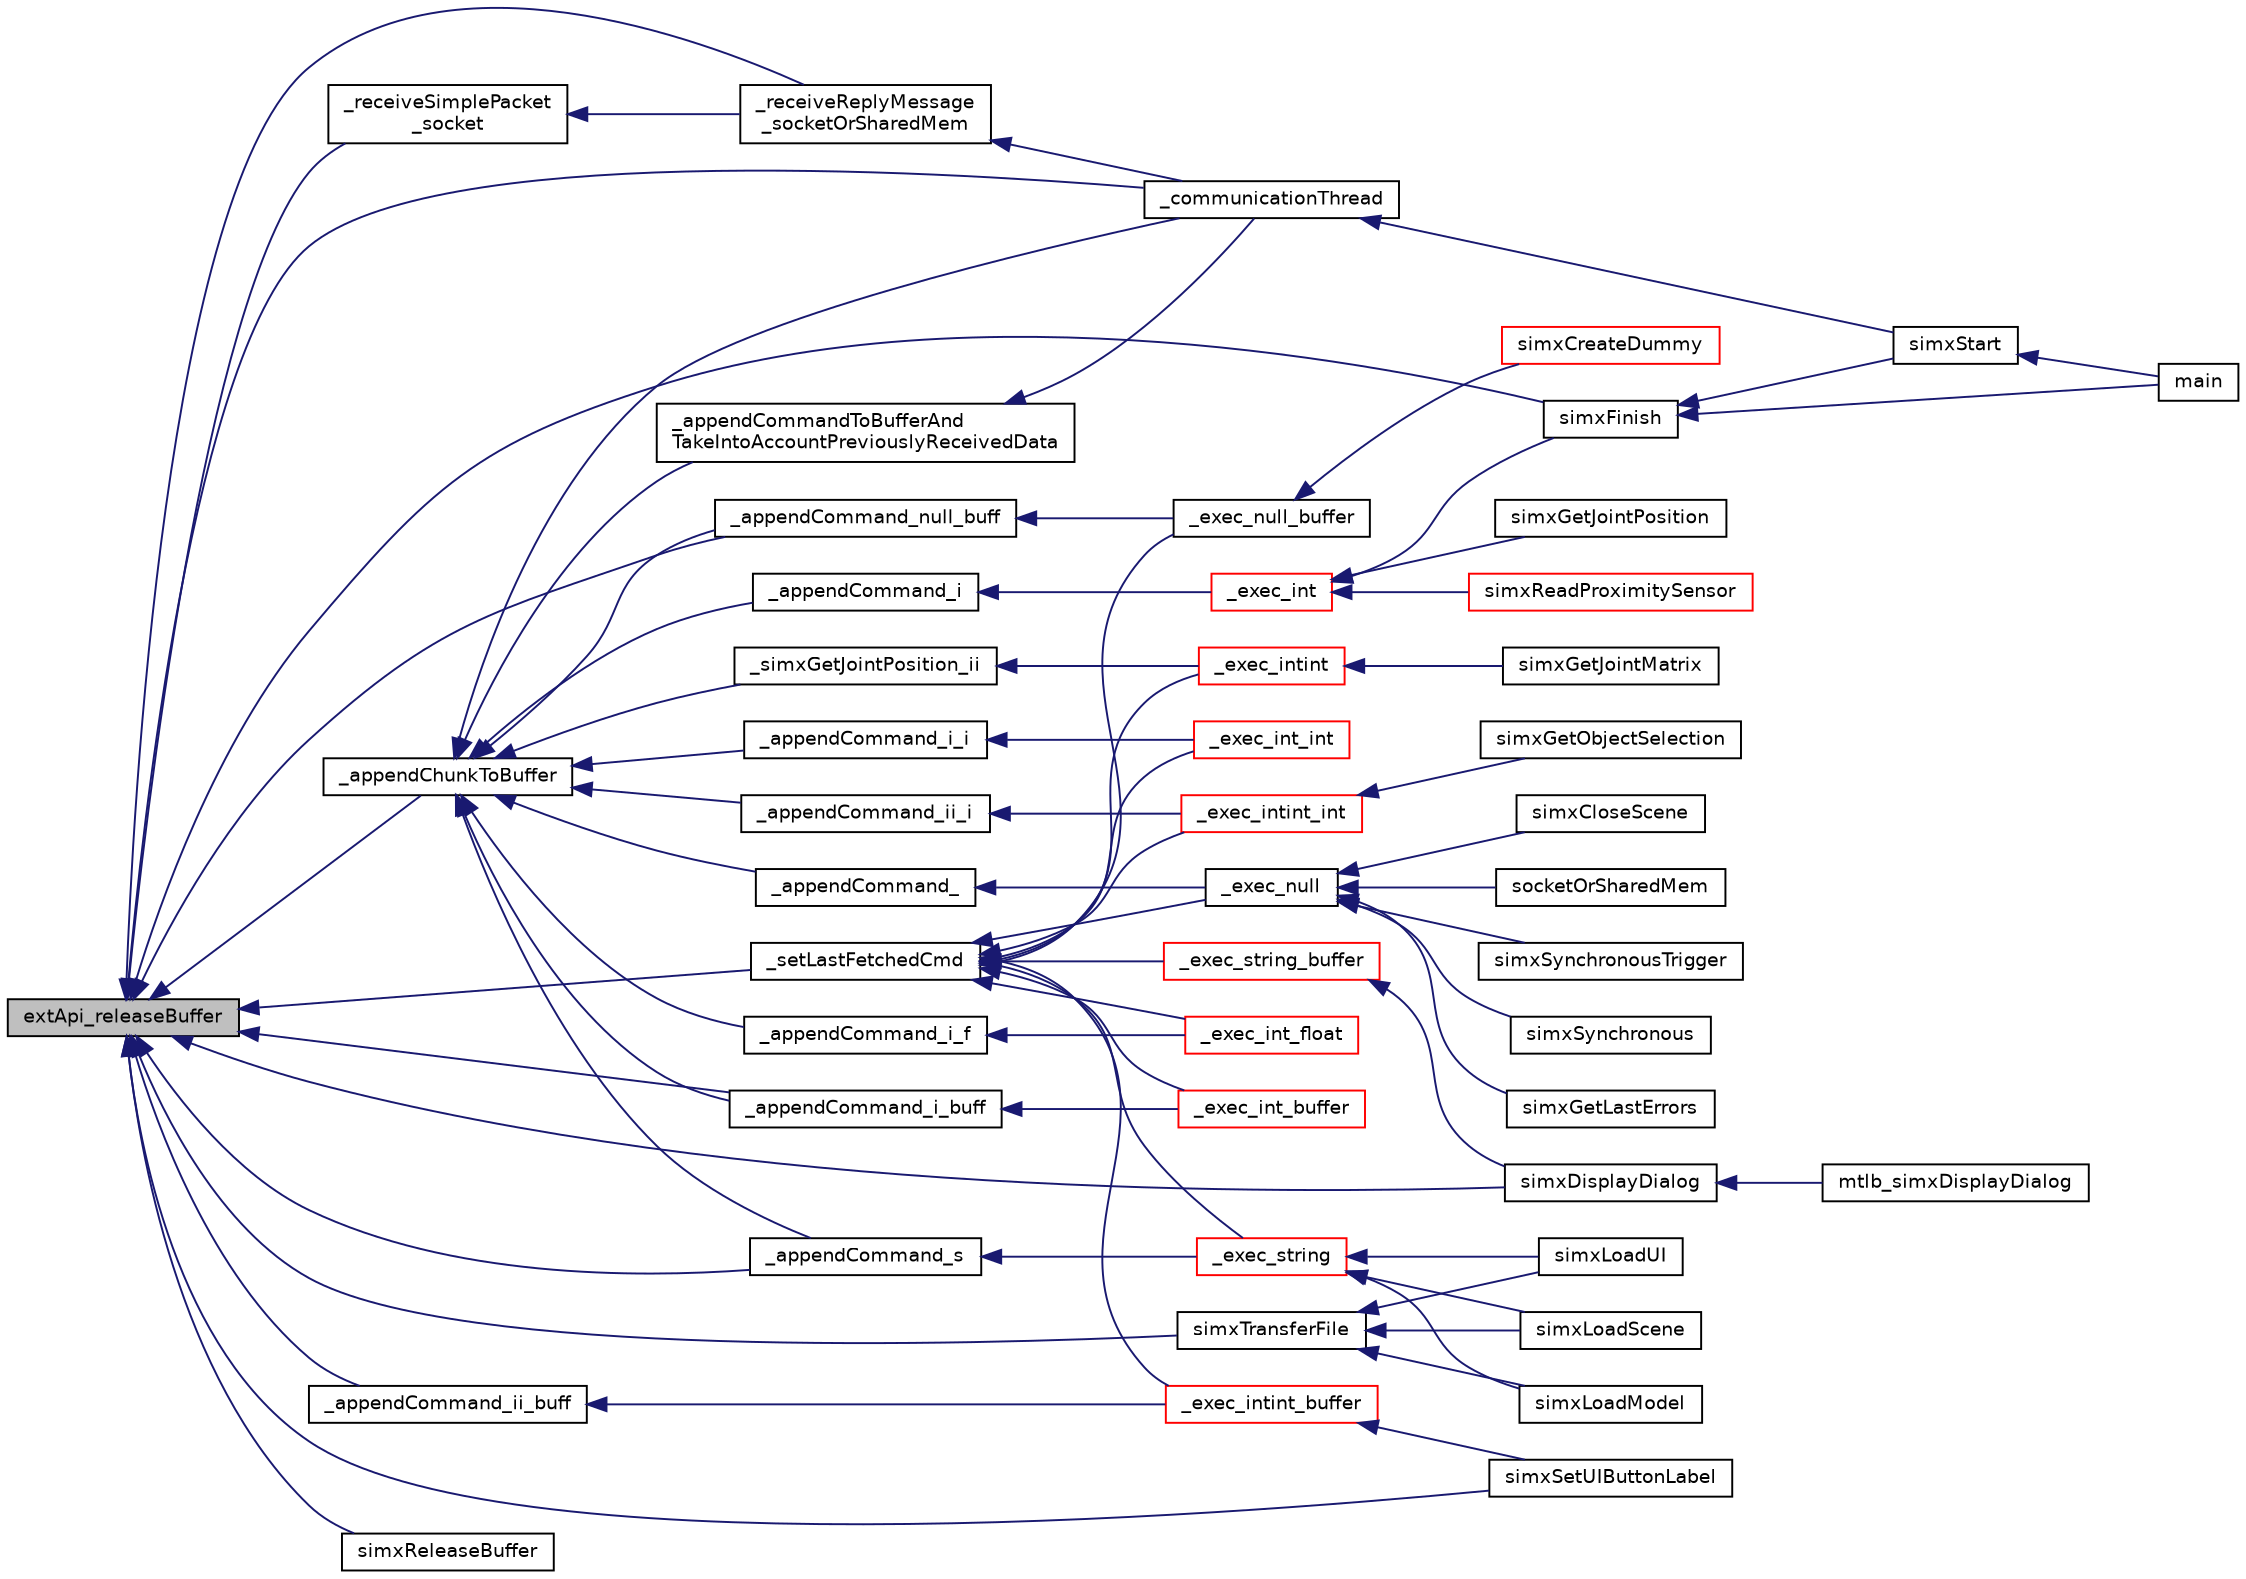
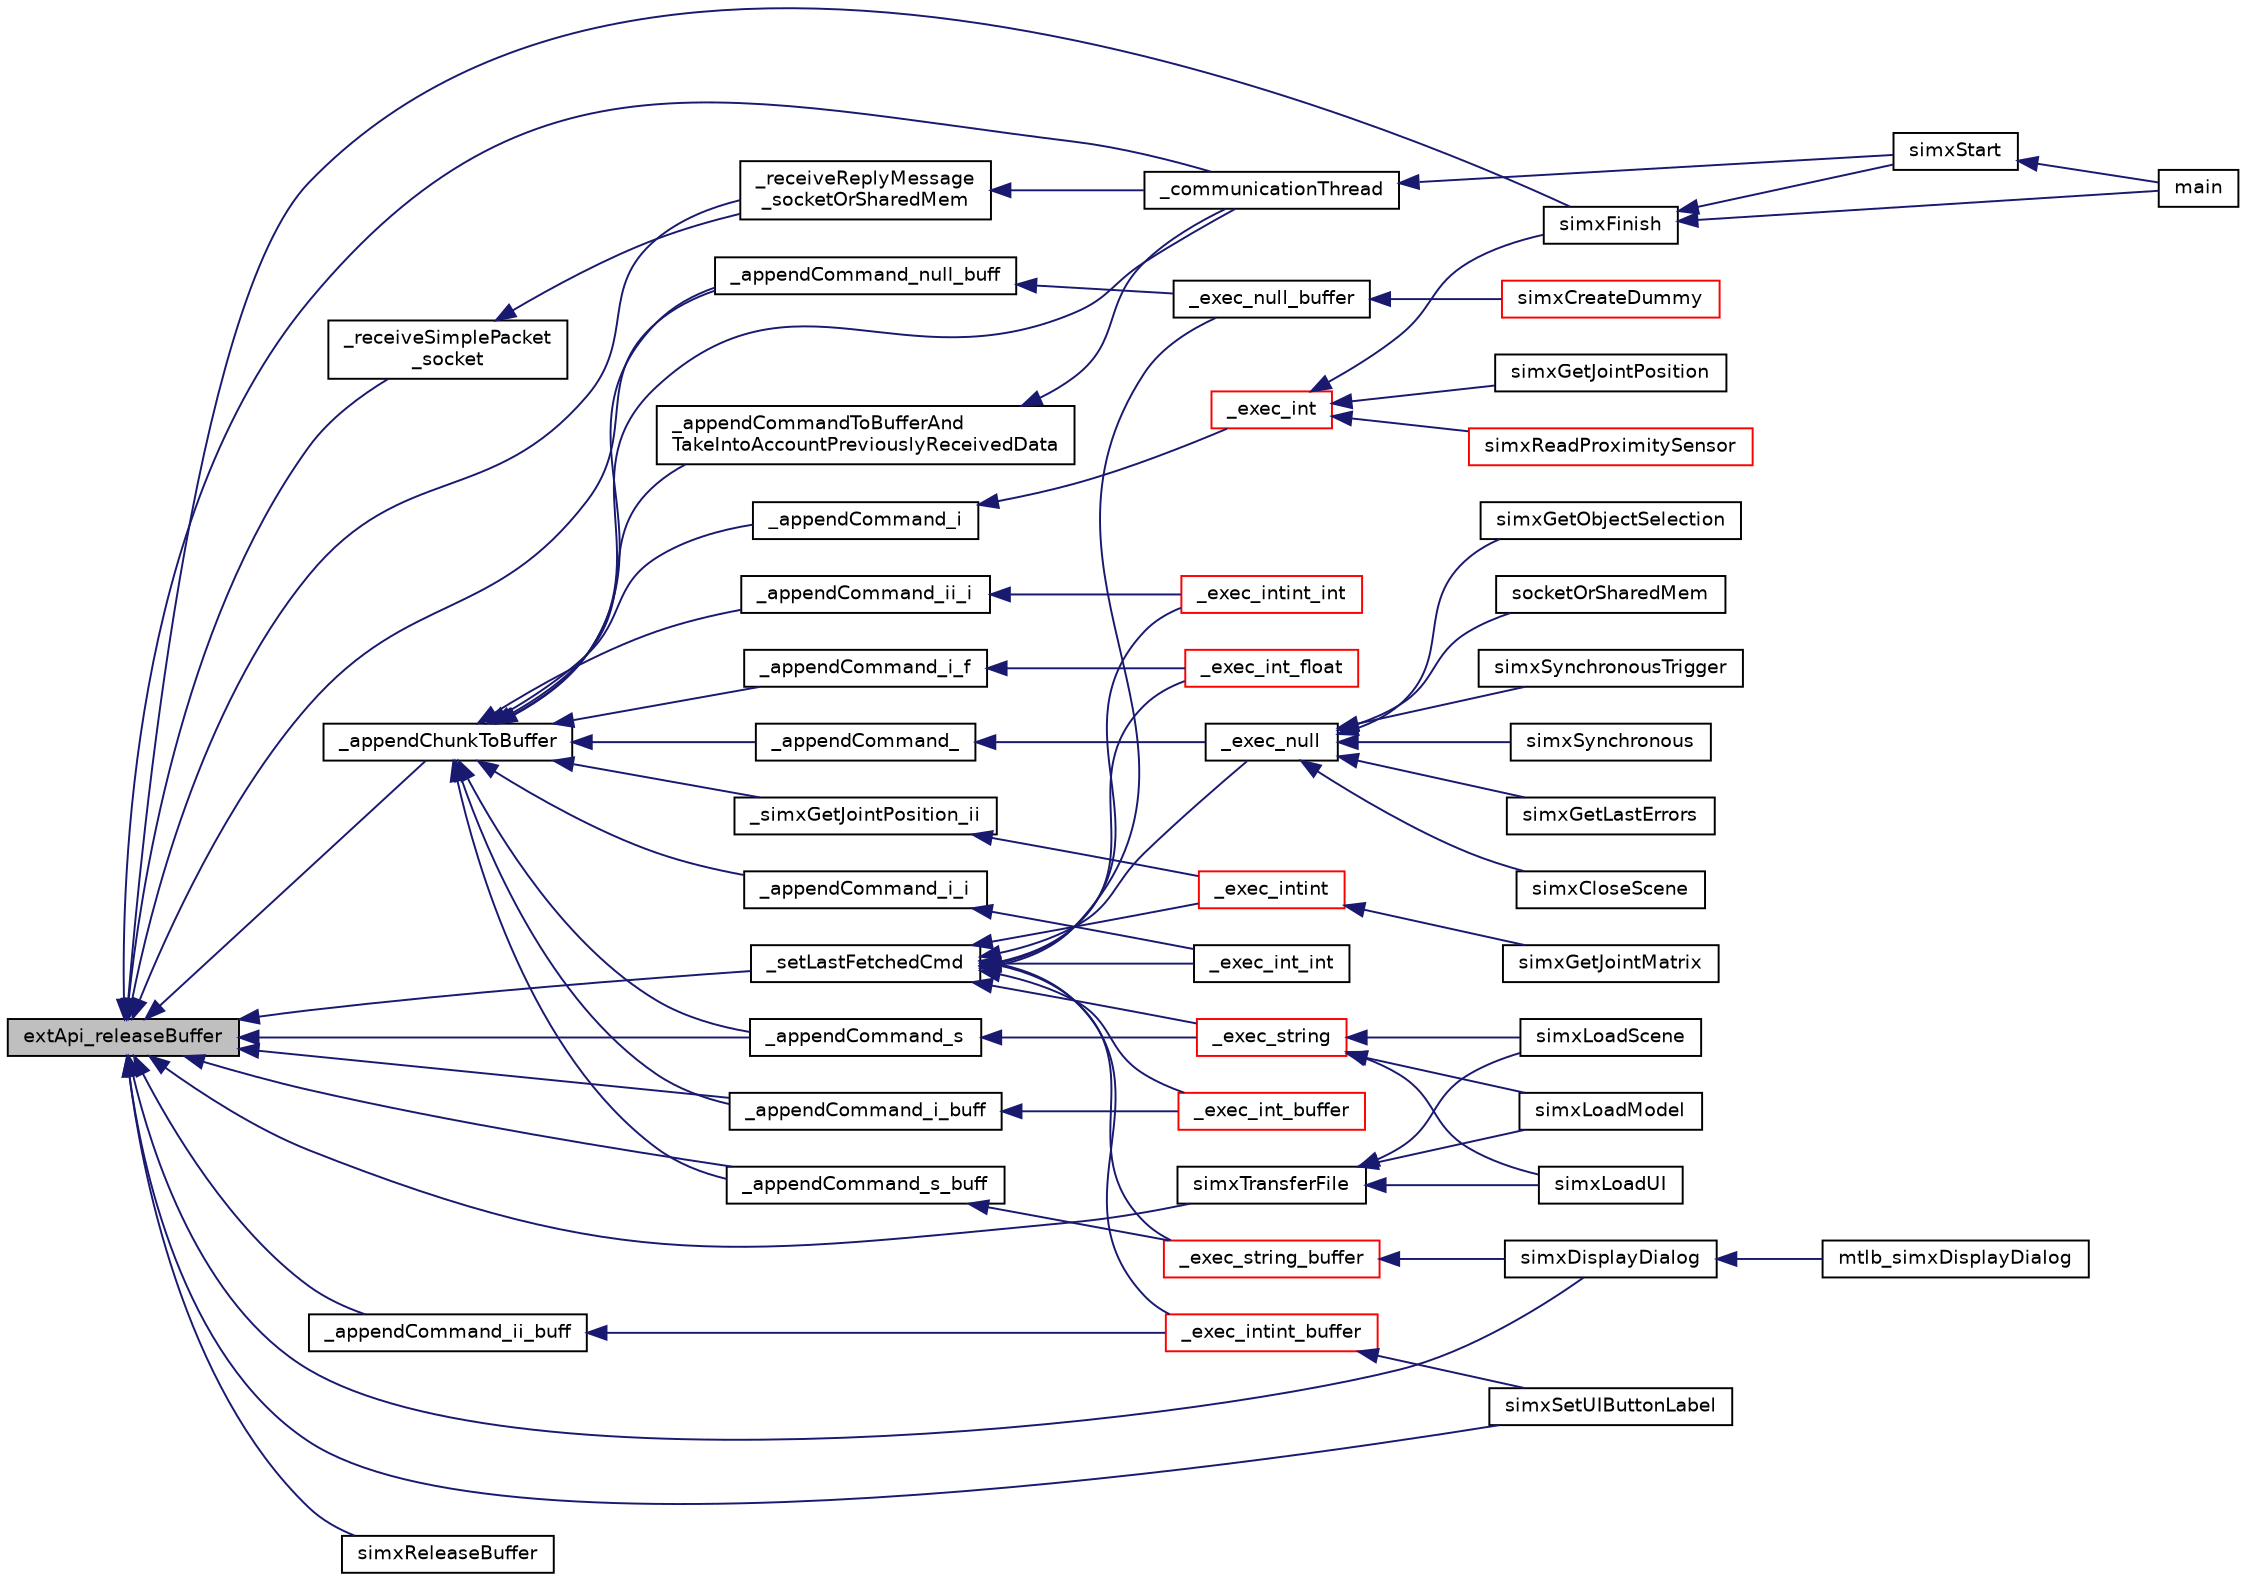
  digraph {
    rankdir=LR
    node [color=black fillcolor=white fontname=Helvetica fontsize=10 shape=record style=filled]
    edge [color=midnightblue dir=back fontname=Helvetica fontsize=10 labelfontname=Helvetica labelfontsize=10 style=solid]
    n1 [fillcolor=grey75 fontcolor=black height=0.2 label=extApi_releaseBuffer width=0.4]
    n2 [height=0.2 label=simxFinish width=0.4]
    n3 [height=0.2 label=_setLastFetchedCmd width=0.4]
    n4 [height=0.2 label=simxSetUIButtonLabel width=0.4]
    n5 [height=0.2 label=simxTransferFile width=0.4]
    n6 [height=0.2 label=simxDisplayDialog width=0.4]
    n7 [height=0.2 label=_appendCommand_null_buff width=0.4]
    n8 [height=0.2 label=_appendCommand_s width=0.4]
    n9 [height=0.2 label=_appendCommand_i_buff width=0.4]
    n10 [height=0.2 label=_appendCommand_ii_buff width=0.4]
+   n11 [height=0.2 label=_appendCommand_s_buff width=0.4]
    n12 [height=0.2 label=_appendChunkToBuffer width=0.4]
    n13 [height=0.2 label=_communicationThread width=0.4]
    n14 [height=0.2 label="_receiveReplyMessage\l_socketOrSharedMem" width=0.4]
    n15 [height=0.2 label="_receiveSimplePacket\l_socket" width=0.4]
    n16 [height=0.2 label=simxReleaseBuffer width=0.4]
    n17 [height=0.2 label=main width=0.4]
    n18 [height=0.2 label=simxStart width=0.4]
    n19 [height=0.2 label=_exec_null width=0.4]
    n20 [height=0.2 label=_exec_null_buffer width=0.4]
    n21 [color=red height=0.2 label=_exec_intint width=0.4]
    n22 [color=red height=0.2 label=_exec_string width=0.4]
-   n23 [color=red height=0.2 label=_exec_int_int width=0.4]
+   n23 [height=0.2 label=_exec_int_int width=0.4]
    n24 [color=red height=0.2 label=_exec_intint_int width=0.4]
    n25 [color=red height=0.2 label=_exec_intint_buffer width=0.4]
    n26 [color=red height=0.2 label=_exec_int_float width=0.4]
    n27 [color=red height=0.2 label=_exec_int_buffer width=0.4]
    n28 [color=red height=0.2 label=_exec_string_buffer width=0.4]
    n29 [height=0.2 label=simxLoadModel width=0.4]
    n30 [height=0.2 label=simxLoadUI width=0.4]
    n31 [height=0.2 label=simxLoadScene width=0.4]
    n32 [height=0.2 label=mtlb_simxDisplayDialog width=0.4]
    n33 [height=0.2 label=_appendCommand_ width=0.4]
    n34 [height=0.2 label=_appendCommand_i width=0.4]
    n35 [height=0.2 label=_simxGetJointPosition_ii width=0.4]
    n36 [height=0.2 label=_appendCommand_i_i width=0.4]
    n37 [height=0.2 label=_appendCommand_ii_i width=0.4]
    n38 [height=0.2 label=_appendCommand_i_f width=0.4]
    n39 [height=0.2 label="_appendCommandToBufferAnd\lTakeIntoAccountPreviouslyReceivedData" width=0.4]
    n40 [height=0.2 label=simxSynchronousTrigger width=0.4]
    n41 [height=0.2 label=simxSynchronous width=0.4]
    n42 [height=0.2 label=simxGetLastErrors width=0.4]
    n43 [height=0.2 label=simxCloseScene width=0.4]
    n44 [height=0.2 label=simxGetObjectSelection width=0.4]
    n45 [height=0.2 label=socketOrSharedMem width=0.4]
    n46 [color=red height=0.2 label=simxCreateDummy width=0.4]
    n47 [color=red height=0.2 label=_exec_int width=0.4]
    n48 [height=0.2 label=simxGetJointPosition width=0.4]
    n49 [color=red height=0.2 label=simxReadProximitySensor width=0.4]
    n50 [height=0.2 label=simxGetJointMatrix width=0.4]
    n1 -> n2
    n1 -> n3
    n1 -> n4
    n1 -> n5
    n1 -> n6
    n1 -> n7
    n1 -> n8
    n1 -> n9
    n1 -> n10
+   n1 -> n11
    n1 -> n12
    n1 -> n13
    n1 -> n14
    n1 -> n15
    n1 -> n16
    n2 -> n17
    n2 -> n18
    n3 -> n19
    n3 -> n20
    n3 -> n21
    n3 -> n22
    n3 -> n23
    n3 -> n24
    n3 -> n25
    n3 -> n26
    n3 -> n27
    n3 -> n28
    n5 -> n29
    n5 -> n30
    n5 -> n31
    n6 -> n32
    n7 -> n20
    n8 -> n22
    n9 -> n27
    n10 -> n25
+   n11 -> n28
    n12 -> n7
    n12 -> n8
    n12 -> n9
+   n12 -> n11
    n12 -> n13
    n12 -> n33
    n12 -> n34
    n12 -> n35
    n12 -> n36
    n12 -> n37
    n12 -> n38
    n12 -> n39
    n13 -> n18
    n14 -> n13
    n15 -> n14
    n18 -> n17
    n19 -> n40
    n19 -> n41
    n19 -> n42
    n19 -> n43
-   n24 -> n44
+   n19 -> n44
    n19 -> n45
    n20 -> n46
    n21 -> n50
    n22 -> n29
    n22 -> n30
    n22 -> n31
    n25 -> n4
    n28 -> n6
    n33 -> n19
    n34 -> n47
    n35 -> n21
    n36 -> n23
    n37 -> n24
    n38 -> n26
    n39 -> n13
    n47 -> n2
    n47 -> n48
    n47 -> n49
  }
